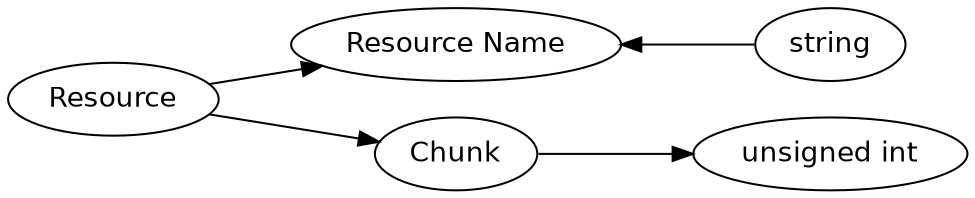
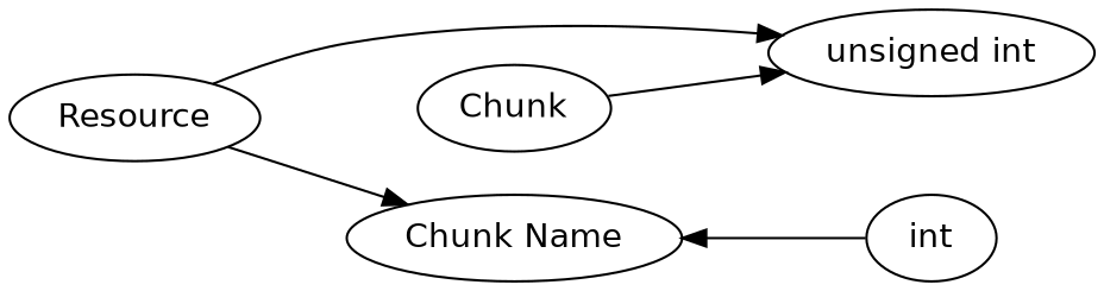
  digraph {
    fontname="DejaVu Sans"
    rankdir=LR
    node [fontname="DejaVu Sans"]
    edge [fontname="DejaVu Sans"]
-   n1 [label=string]
+   n1 [label=int]
    n2 [label="unsigned int"]
-   n3 [label="Resource Name"]
+   n3 [label="Chunk Name"]
    n4 [label=Resource]
    n5 [label=Chunk]
    subgraph sub_1 {
      rank=max
      n1
      n2
    }
    n1 -> n3
    n4 -> n3
-   n4 -> n5
+   n4 -> n2
    n5 -> n2
  }
